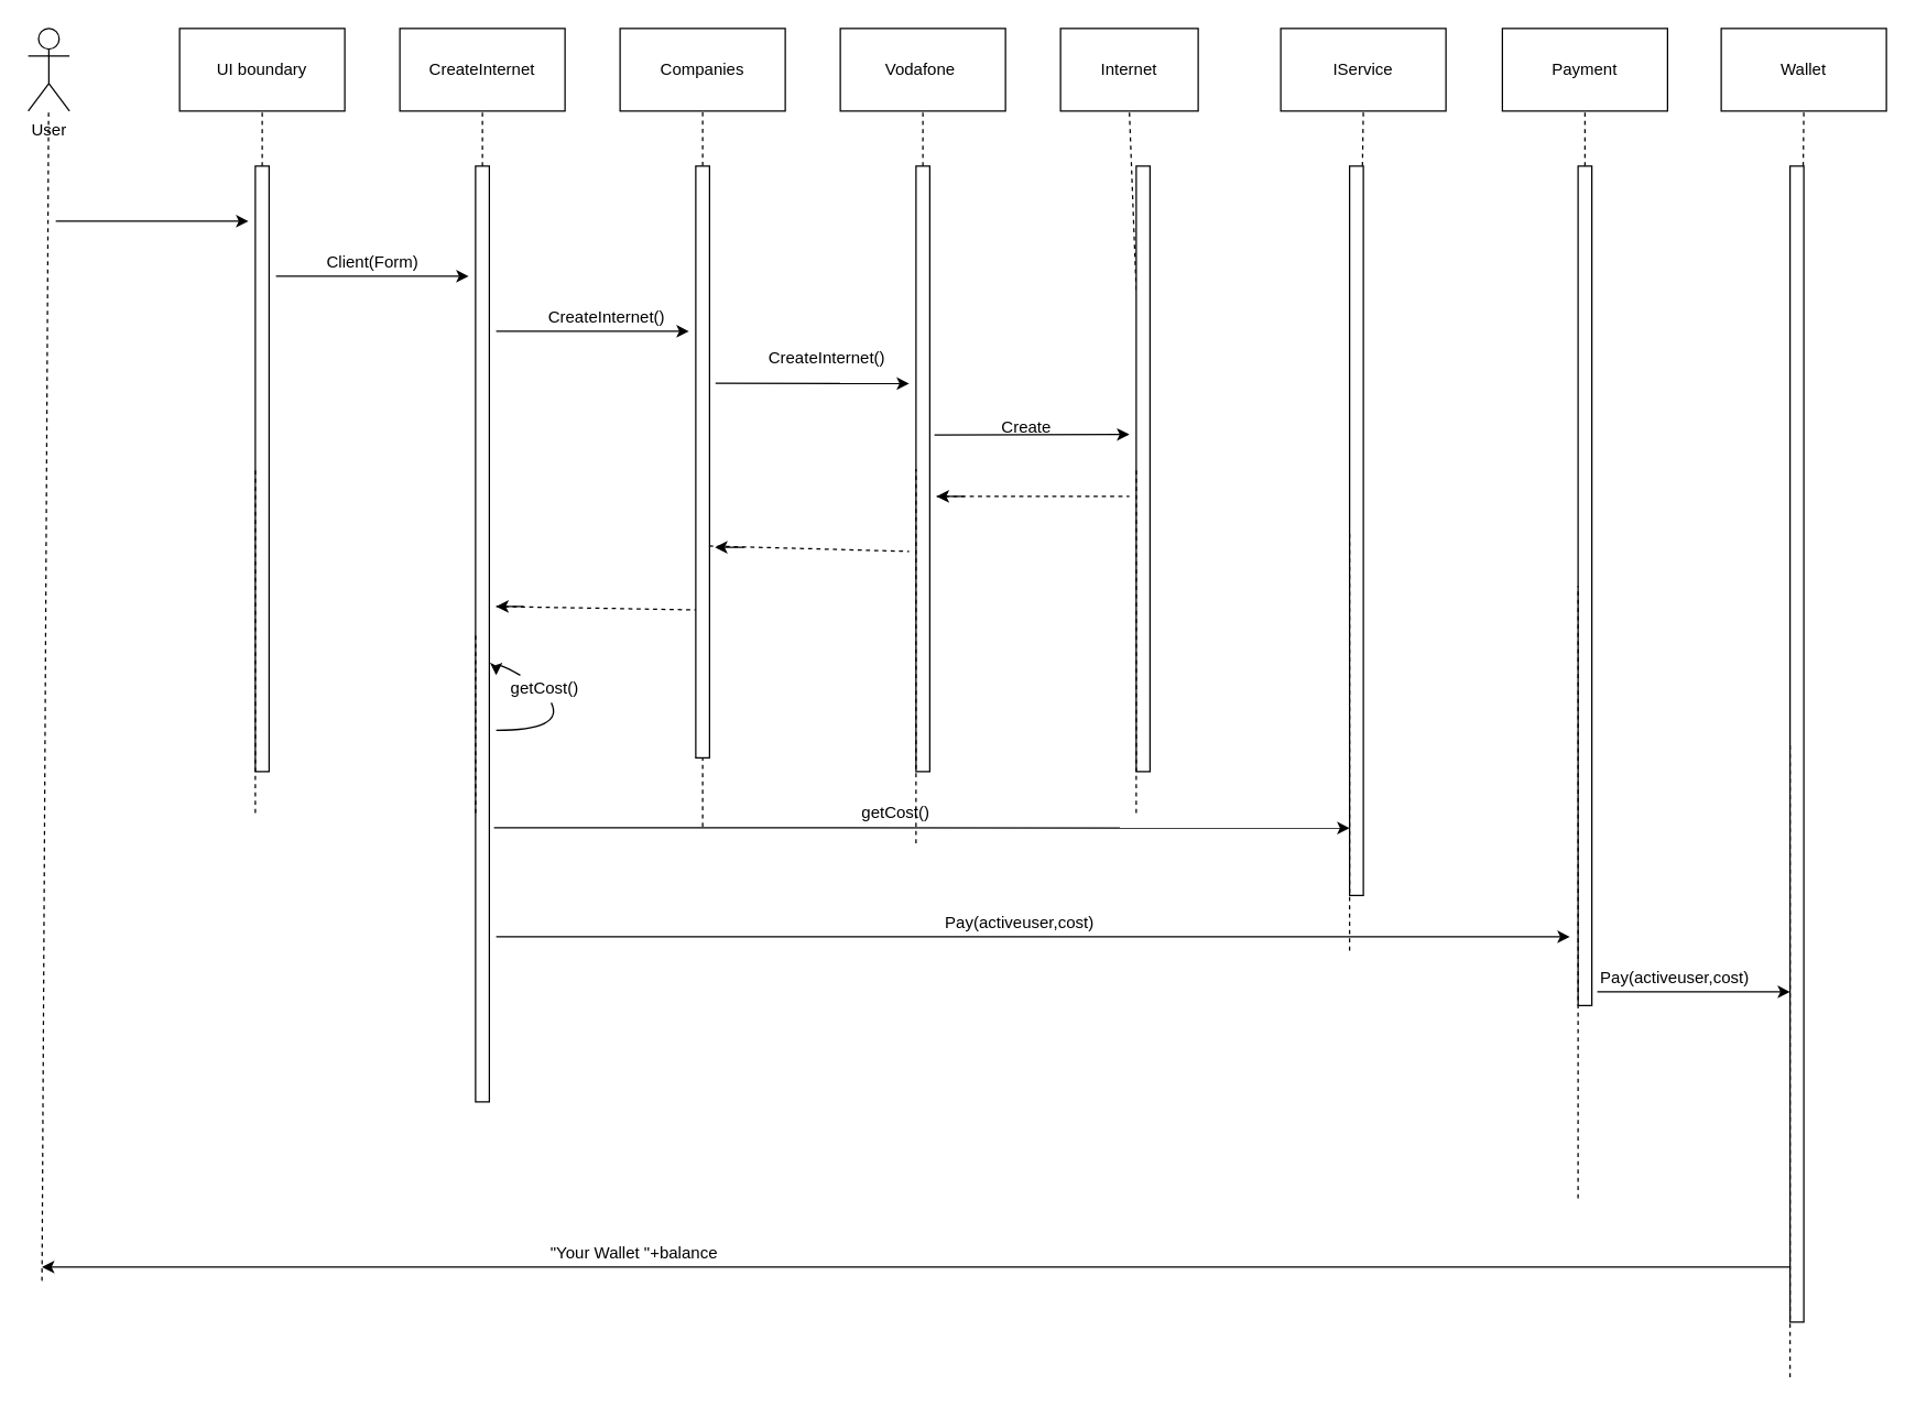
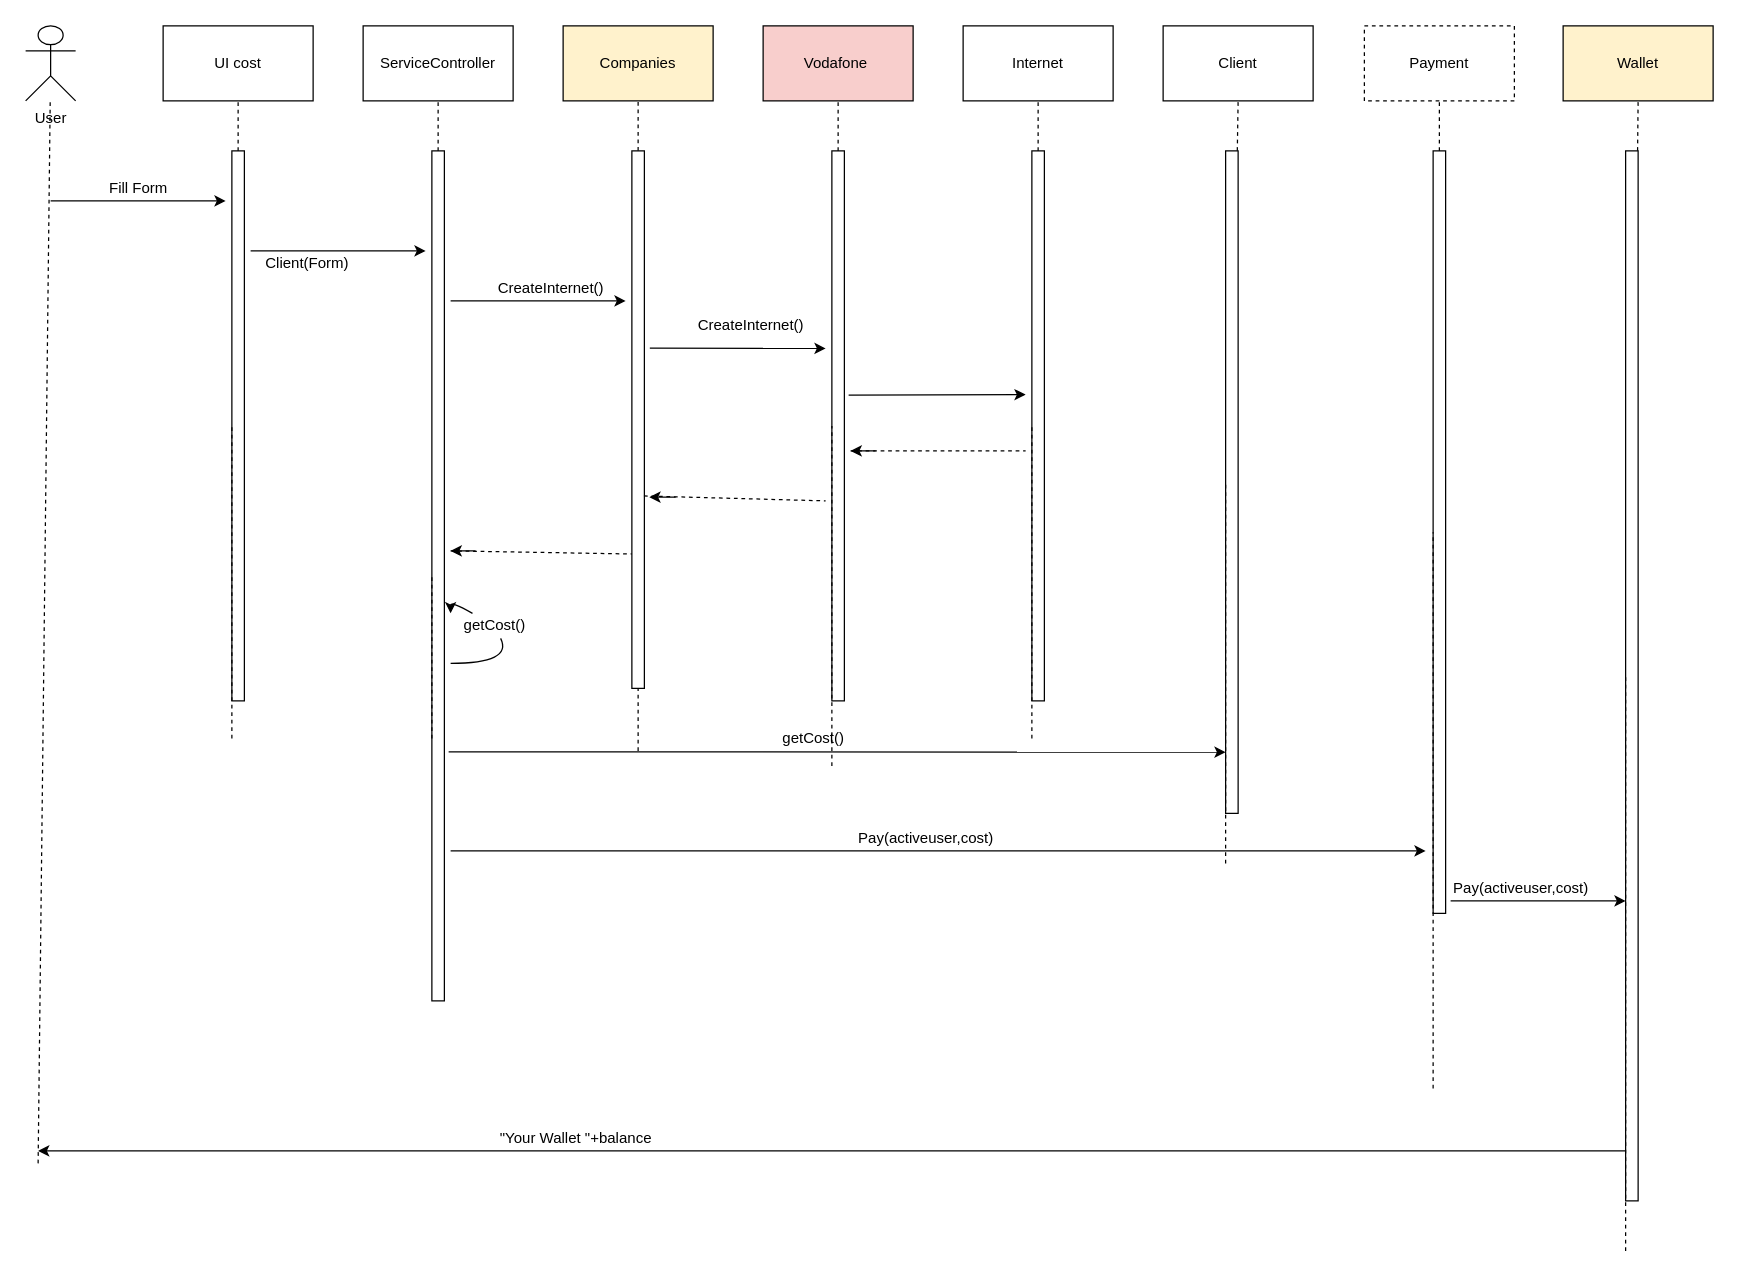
  <mxCell id="0" />
  <mxCell id="1" parent="0" />
- <mxCell id="2" value="Vodafone&amp;nbsp;" style="rounded=0;whiteSpace=wrap;html=1;" vertex="1" parent="1"><mxGeometry x="610" y="20" width="120" height="60" as="geometry" /></mxCell>
- <mxCell id="3" value="Companies" style="rounded=0;whiteSpace=wrap;html=1;" vertex="1" parent="1"><mxGeometry x="450" y="20" width="120" height="60" as="geometry" /></mxCell>
- <mxCell id="4" value="CreateInternet" style="rounded=0;whiteSpace=wrap;html=1;" vertex="1" parent="1"><mxGeometry x="290" y="20" width="120" height="60" as="geometry" /></mxCell>
- <mxCell id="5" value="UI boundary" style="rounded=0;whiteSpace=wrap;html=1;" vertex="1" parent="1"><mxGeometry x="130" y="20" width="120" height="60" as="geometry" /></mxCell>
- <mxCell id="6" value="User" style="shape=umlActor;verticalLabelPosition=bottom;verticalAlign=top;html=1;outlineConnect=0;" vertex="1" parent="1"><mxGeometry x="20" y="20" width="30" height="60" as="geometry" /></mxCell>
- <mxCell id="7" value="Internet" style="rounded=0;whiteSpace=wrap;html=1;" vertex="1" parent="1"><mxGeometry x="770" y="20" width="100" height="60" as="geometry" /></mxCell>
- <mxCell id="8" value="IService" style="rounded=0;whiteSpace=wrap;html=1;" vertex="1" parent="1"><mxGeometry x="930" y="20" width="120" height="60" as="geometry" /></mxCell>
- <mxCell id="9" value="Payment" style="rounded=0;whiteSpace=wrap;html=1;" vertex="1" parent="1"><mxGeometry x="1091" y="20" width="120" height="60" as="geometry" /></mxCell>
- <mxCell id="10" value="Wallet" style="rounded=0;whiteSpace=wrap;html=1;" vertex="1" parent="1"><mxGeometry x="1250" y="20" width="120" height="60" as="geometry" /></mxCell>
+ <mxCell id="2" value="Vodafone&amp;nbsp;" style="rounded=0;whiteSpace=wrap;html=1;fillColor=#f8cecc;" vertex="1" parent="1"><mxGeometry x="610" y="20" width="120" height="60" as="geometry" /></mxCell>
+ <mxCell id="3" value="Companies" style="rounded=0;whiteSpace=wrap;html=1;fillColor=#fff2cc;" vertex="1" parent="1"><mxGeometry x="450" y="20" width="120" height="60" as="geometry" /></mxCell>
+ <mxCell id="4" value="ServiceController" style="rounded=0;whiteSpace=wrap;html=1;" vertex="1" parent="1"><mxGeometry x="290" y="20" width="120" height="60" as="geometry" /></mxCell>
+ <mxCell id="5" value="UI cost" style="rounded=0;whiteSpace=wrap;html=1;" vertex="1" parent="1"><mxGeometry x="130" y="20" width="120" height="60" as="geometry" /></mxCell>
+ <mxCell id="6" value="User" style="shape=umlActor;verticalLabelPosition=bottom;verticalAlign=top;html=1;outlineConnect=0;" vertex="1" parent="1"><mxGeometry x="20" y="20" width="40" height="60" as="geometry" /></mxCell>
+ <mxCell id="7" value="Internet" style="rounded=0;whiteSpace=wrap;html=1;" vertex="1" parent="1"><mxGeometry x="770" y="20" width="120" height="60" as="geometry" /></mxCell>
+ <mxCell id="8" value="Client" style="rounded=0;whiteSpace=wrap;html=1;" vertex="1" parent="1"><mxGeometry x="930" y="20" width="120" height="60" as="geometry" /></mxCell>
+ <mxCell id="9" value="Payment" style="rounded=0;whiteSpace=wrap;html=1;dashed=1;" vertex="1" parent="1"><mxGeometry x="1091" y="20" width="120" height="60" as="geometry" /></mxCell>
+ <mxCell id="10" value="Wallet" style="rounded=0;whiteSpace=wrap;html=1;fillColor=#fff2cc;" vertex="1" parent="1"><mxGeometry x="1250" y="20" width="120" height="60" as="geometry" /></mxCell>
  <mxCell id="11" value="" style="endArrow=none;dashed=1;html=1;rounded=0;entryX=0.5;entryY=1;entryDx=0;entryDy=0;startArrow=none;" edge="1" parent="1" source="31" target="9"><mxGeometry width="50" height="50" relative="1" as="geometry"><mxPoint x="1151" y="600" as="sourcePoint" /><mxPoint x="960" y="220" as="targetPoint" /></mxGeometry></mxCell>
  <mxCell id="12" value="" style="endArrow=none;dashed=1;html=1;rounded=0;entryX=0.5;entryY=1;entryDx=0;entryDy=0;startArrow=none;" edge="1" parent="1" source="29" target="8"><mxGeometry width="50" height="50" relative="1" as="geometry"><mxPoint x="990" y="610" as="sourcePoint" /><mxPoint x="410" y="270" as="targetPoint" /></mxGeometry></mxCell>
  <mxCell id="13" value="" style="endArrow=none;dashed=1;html=1;rounded=0;entryX=0.5;entryY=1;entryDx=0;entryDy=0;startArrow=none;" edge="1" parent="1" source="27" target="7"><mxGeometry width="50" height="50" relative="1" as="geometry"><mxPoint x="830" y="590" as="sourcePoint" /><mxPoint x="410" y="270" as="targetPoint" /></mxGeometry></mxCell>
  <mxCell id="14" value="" style="endArrow=none;dashed=1;html=1;rounded=0;entryX=0.5;entryY=1;entryDx=0;entryDy=0;startArrow=none;" edge="1" parent="1" source="25" target="2"><mxGeometry width="50" height="50" relative="1" as="geometry"><mxPoint x="670" y="612.4" as="sourcePoint" /><mxPoint x="410" y="270" as="targetPoint" /></mxGeometry></mxCell>
  <mxCell id="15" value="" style="endArrow=none;dashed=1;html=1;rounded=0;entryX=0.5;entryY=1;entryDx=0;entryDy=0;" edge="1" parent="1" target="3"><mxGeometry width="50" height="50" relative="1" as="geometry"><mxPoint x="510" y="600" as="sourcePoint" /><mxPoint x="490" y="210" as="targetPoint" /></mxGeometry></mxCell>
  <mxCell id="16" value="" style="endArrow=none;dashed=1;html=1;rounded=0;entryX=0.5;entryY=1;entryDx=0;entryDy=0;startArrow=none;" edge="1" parent="1" source="22" target="4"><mxGeometry width="50" height="50" relative="1" as="geometry"><mxPoint x="350" y="600" as="sourcePoint" /><mxPoint x="410" y="270" as="targetPoint" /></mxGeometry></mxCell>
  <mxCell id="17" value="" style="endArrow=none;dashed=1;html=1;rounded=0;entryX=0.5;entryY=1;entryDx=0;entryDy=0;startArrow=none;" edge="1" parent="1" source="20" target="5"><mxGeometry width="50" height="50" relative="1" as="geometry"><mxPoint x="190" y="590" as="sourcePoint" /><mxPoint x="400" y="320" as="targetPoint" /></mxGeometry></mxCell>
  <mxCell id="18" value="" style="endArrow=none;dashed=1;html=1;rounded=0;entryX=0.5;entryY=1;entryDx=0;entryDy=0;startArrow=none;" edge="1" parent="1" source="33" target="10"><mxGeometry width="50" height="50" relative="1" as="geometry"><mxPoint x="1310" y="600" as="sourcePoint" /><mxPoint x="940" y="330" as="targetPoint" /></mxGeometry></mxCell>
  <mxCell id="19" value="" style="endArrow=none;dashed=1;html=1;rounded=0;" edge="1" parent="1" target="6"><mxGeometry width="50" height="50" relative="1" as="geometry"><mxPoint x="30" y="930" as="sourcePoint" /><mxPoint x="400" y="260" as="targetPoint" /></mxGeometry></mxCell>
  <mxCell id="20" value="" style="rounded=0;whiteSpace=wrap;html=1;direction=south;" vertex="1" parent="1"><mxGeometry x="185" y="120" width="10" height="440" as="geometry" /></mxCell>
  <mxCell id="21" value="" style="endArrow=none;dashed=1;html=1;rounded=0;entryX=0.5;entryY=1;entryDx=0;entryDy=0;" edge="1" parent="1" target="20"><mxGeometry width="50" height="50" relative="1" as="geometry"><mxPoint x="185" y="590" as="sourcePoint" /><mxPoint x="190" y="80" as="targetPoint" /></mxGeometry></mxCell>
  <mxCell id="22" value="" style="rounded=0;whiteSpace=wrap;html=1;direction=south;" vertex="1" parent="1"><mxGeometry x="345" y="120" width="10" height="680" as="geometry" /></mxCell>
  <mxCell id="23" value="" style="endArrow=none;dashed=1;html=1;rounded=0;entryX=0.5;entryY=1;entryDx=0;entryDy=0;" edge="1" parent="1" target="22"><mxGeometry width="50" height="50" relative="1" as="geometry"><mxPoint x="345" y="590" as="sourcePoint" /><mxPoint x="350" y="80" as="targetPoint" /></mxGeometry></mxCell>
  <mxCell id="24" value="" style="rounded=0;whiteSpace=wrap;html=1;direction=south;" vertex="1" parent="1"><mxGeometry x="505" y="120" width="10" height="430" as="geometry" /></mxCell>
  <mxCell id="25" value="" style="rounded=0;whiteSpace=wrap;html=1;direction=south;" vertex="1" parent="1"><mxGeometry x="665" y="120" width="10" height="440" as="geometry" /></mxCell>
  <mxCell id="26" value="" style="endArrow=none;dashed=1;html=1;rounded=0;entryX=0.5;entryY=1;entryDx=0;entryDy=0;" edge="1" parent="1" target="25"><mxGeometry width="50" height="50" relative="1" as="geometry"><mxPoint x="665" y="612" as="sourcePoint" /><mxPoint x="670" y="80" as="targetPoint" /></mxGeometry></mxCell>
  <mxCell id="27" value="" style="rounded=0;whiteSpace=wrap;html=1;direction=south;" vertex="1" parent="1"><mxGeometry x="825" y="120" width="10" height="440" as="geometry" /></mxCell>
  <mxCell id="28" value="" style="endArrow=none;dashed=1;html=1;rounded=0;entryX=0.5;entryY=1;entryDx=0;entryDy=0;" edge="1" parent="1" target="27"><mxGeometry width="50" height="50" relative="1" as="geometry"><mxPoint x="825" y="590" as="sourcePoint" /><mxPoint x="830" y="80" as="targetPoint" /></mxGeometry></mxCell>
  <mxCell id="29" value="" style="rounded=0;whiteSpace=wrap;html=1;direction=south;" vertex="1" parent="1"><mxGeometry x="980" y="120" width="10" height="530" as="geometry" /></mxCell>
  <mxCell id="30" value="" style="endArrow=none;dashed=1;html=1;rounded=0;entryX=0.5;entryY=1;entryDx=0;entryDy=0;" edge="1" parent="1" target="29"><mxGeometry width="50" height="50" relative="1" as="geometry"><mxPoint x="980" y="690" as="sourcePoint" /><mxPoint x="990" y="80" as="targetPoint" /><Array as="points" /></mxGeometry></mxCell>
  <mxCell id="31" value="" style="rounded=0;whiteSpace=wrap;html=1;direction=south;" vertex="1" parent="1"><mxGeometry x="1146" y="120" width="10" height="610" as="geometry" /></mxCell>
  <mxCell id="32" value="" style="endArrow=none;dashed=1;html=1;rounded=0;entryX=0.5;entryY=1;entryDx=0;entryDy=0;" edge="1" parent="1" target="31"><mxGeometry width="50" height="50" relative="1" as="geometry"><mxPoint x="1146" y="870" as="sourcePoint" /><mxPoint x="1151" y="80" as="targetPoint" /><Array as="points"><mxPoint x="1146" y="820" /></Array></mxGeometry></mxCell>
  <mxCell id="33" value="" style="rounded=0;whiteSpace=wrap;html=1;direction=south;" vertex="1" parent="1"><mxGeometry x="1300" y="120" width="10" height="840" as="geometry" /></mxCell>
  <mxCell id="34" value="" style="endArrow=none;dashed=1;html=1;rounded=0;entryX=0.5;entryY=1;entryDx=0;entryDy=0;" edge="1" parent="1" target="33"><mxGeometry width="50" height="50" relative="1" as="geometry"><mxPoint x="1300" y="1000" as="sourcePoint" /><mxPoint x="1310" y="80" as="targetPoint" /></mxGeometry></mxCell>
  <mxCell id="35" value="" style="endArrow=classic;html=1;rounded=0;" edge="1" parent="1"><mxGeometry width="50" height="50" relative="1" as="geometry"><mxPoint x="40" y="160" as="sourcePoint" /><mxPoint x="180" y="160" as="targetPoint" /></mxGeometry></mxCell>
  <mxCell id="36" value="" style="endArrow=classic;html=1;rounded=0;" edge="1" parent="1"><mxGeometry width="50" height="50" relative="1" as="geometry"><mxPoint x="200" y="200" as="sourcePoint" /><mxPoint x="340" y="200" as="targetPoint" /></mxGeometry></mxCell>
- <mxCell id="37" value="Client(Form)" style="text;html=1;align=center;verticalAlign=middle;resizable=0;points=[];autosize=1;strokeColor=none;fillColor=none;" vertex="1" parent="1"><mxGeometry x="230" y="180" width="80" height="20" as="geometry" /></mxCell>
+ <mxCell id="37" value="Client(Form)" style="text;html=1;align=center;verticalAlign=middle;resizable=0;points=[];autosize=1;strokeColor=none;fillColor=none;" vertex="1" parent="1"><mxGeometry x="205" y="200" width="80" height="20" as="geometry" /></mxCell>
+ <mxCell id="38" value="Fill Form" style="text;html=1;align=center;verticalAlign=middle;resizable=0;points=[];autosize=1;strokeColor=none;fillColor=none;" vertex="1" parent="1"><mxGeometry x="80" y="140" width="60" height="20" as="geometry" /></mxCell>
  <mxCell id="39" value="" style="endArrow=classic;html=1;rounded=0;" edge="1" parent="1"><mxGeometry width="50" height="50" relative="1" as="geometry"><mxPoint x="360" y="240" as="sourcePoint" /><mxPoint x="500" y="240" as="targetPoint" /></mxGeometry></mxCell>
  <mxCell id="40" value="CreateInternet()" style="text;html=1;align=center;verticalAlign=middle;resizable=0;points=[];autosize=1;strokeColor=none;fillColor=none;" vertex="1" parent="1"><mxGeometry x="390" y="220" width="100" height="20" as="geometry" /></mxCell>
  <mxCell id="41" value="" style="endArrow=classic;html=1;rounded=0;exitX=0.367;exitY=-0.435;exitDx=0;exitDy=0;exitPerimeter=0;" edge="1" parent="1" source="24"><mxGeometry width="50" height="50" relative="1" as="geometry"><mxPoint x="410" y="270" as="sourcePoint" /><mxPoint x="660" y="278" as="targetPoint" /></mxGeometry></mxCell>
  <mxCell id="42" value="CreateInternet()" style="text;html=1;align=center;verticalAlign=middle;resizable=0;points=[];autosize=1;strokeColor=none;fillColor=none;" vertex="1" parent="1"><mxGeometry x="550" y="250" width="100" height="20" as="geometry" /></mxCell>
  <mxCell id="43" value="" style="endArrow=none;dashed=1;html=1;rounded=0;exitX=0.642;exitY=0.035;exitDx=0;exitDy=0;exitPerimeter=0;" edge="1" parent="1" source="24"><mxGeometry width="50" height="50" relative="1" as="geometry"><mxPoint x="410" y="270" as="sourcePoint" /><mxPoint x="660" y="400" as="targetPoint" /></mxGeometry></mxCell>
  <mxCell id="44" value="" style="endArrow=classic;html=1;rounded=0;" edge="1" parent="1"><mxGeometry width="50" height="50" relative="1" as="geometry"><mxPoint x="540" y="397" as="sourcePoint" /><mxPoint x="519" y="397" as="targetPoint" /></mxGeometry></mxCell>
  <mxCell id="45" value="" style="endArrow=none;dashed=1;html=1;rounded=0;entryX=0.75;entryY=1;entryDx=0;entryDy=0;" edge="1" parent="1" target="24"><mxGeometry width="50" height="50" relative="1" as="geometry"><mxPoint x="360" y="440" as="sourcePoint" /><mxPoint x="660" y="220" as="targetPoint" /></mxGeometry></mxCell>
  <mxCell id="46" value="" style="endArrow=classic;html=1;rounded=0;exitX=0.444;exitY=-0.341;exitDx=0;exitDy=0;exitPerimeter=0;" edge="1" parent="1" source="25"><mxGeometry width="50" height="50" relative="1" as="geometry"><mxPoint x="850" y="290" as="sourcePoint" /><mxPoint x="820" y="315" as="targetPoint" /></mxGeometry></mxCell>
- <mxCell id="47" value="Create" style="text;html=1;align=center;verticalAlign=middle;resizable=0;points=[];autosize=1;strokeColor=none;fillColor=none;" vertex="1" parent="1"><mxGeometry x="720" y="300" width="50" height="20" as="geometry" /></mxCell>
  <mxCell id="48" value="" style="endArrow=none;dashed=1;html=1;rounded=0;" edge="1" parent="1"><mxGeometry width="50" height="50" relative="1" as="geometry"><mxPoint x="680" y="360" as="sourcePoint" /><mxPoint x="820" y="360" as="targetPoint" /></mxGeometry></mxCell>
  <mxCell id="49" value="" style="endArrow=classic;html=1;rounded=0;" edge="1" parent="1"><mxGeometry width="50" height="50" relative="1" as="geometry"><mxPoint x="380" y="440" as="sourcePoint" /><mxPoint x="360" y="440" as="targetPoint" /><Array as="points" /></mxGeometry></mxCell>
  <mxCell id="50" value="" style="endArrow=classic;html=1;rounded=0;" edge="1" parent="1"><mxGeometry width="50" height="50" relative="1" as="geometry"><mxPoint x="700" y="360" as="sourcePoint" /><mxPoint x="680" y="360" as="targetPoint" /></mxGeometry></mxCell>
  <mxCell id="51" value="" style="curved=1;endArrow=classic;html=1;rounded=0;startArrow=none;" edge="1" parent="1" source="52"><mxGeometry width="50" height="50" relative="1" as="geometry"><mxPoint x="360" y="530" as="sourcePoint" /><mxPoint x="360" y="490" as="targetPoint" /><Array as="points"><mxPoint x="360" y="480" /></Array></mxGeometry></mxCell>
  <mxCell id="52" value="getCost()" style="text;html=1;align=center;verticalAlign=middle;resizable=0;points=[];autosize=1;strokeColor=none;fillColor=none;" vertex="1" parent="1"><mxGeometry x="360" y="490" width="70" height="20" as="geometry" /></mxCell>
  <mxCell id="53" value="" style="curved=1;endArrow=none;html=1;rounded=0;" edge="1" parent="1" target="52"><mxGeometry width="50" height="50" relative="1" as="geometry"><mxPoint x="360" y="530" as="sourcePoint" /><mxPoint x="360" y="490" as="targetPoint" /><Array as="points"><mxPoint x="410" y="530" /></Array></mxGeometry></mxCell>
  <mxCell id="54" value="" style="endArrow=classic;html=1;rounded=0;exitX=0.707;exitY=-0.341;exitDx=0;exitDy=0;exitPerimeter=0;" edge="1" parent="1" source="22"><mxGeometry width="50" height="50" relative="1" as="geometry"><mxPoint x="450" y="430" as="sourcePoint" /><mxPoint x="980" y="601" as="targetPoint" /></mxGeometry></mxCell>
  <mxCell id="55" value="getCost()" style="text;html=1;align=center;verticalAlign=middle;resizable=0;points=[];autosize=1;strokeColor=none;fillColor=none;" vertex="1" parent="1"><mxGeometry x="615" y="580" width="70" height="20" as="geometry" /></mxCell>
  <mxCell id="56" value="" style="endArrow=classic;html=1;rounded=0;" edge="1" parent="1"><mxGeometry width="50" height="50" relative="1" as="geometry"><mxPoint x="360" y="680" as="sourcePoint" /><mxPoint x="1140" y="680" as="targetPoint" /></mxGeometry></mxCell>
  <mxCell id="57" value="Pay(activeuser,cost)" style="text;html=1;align=center;verticalAlign=middle;resizable=0;points=[];autosize=1;strokeColor=none;fillColor=none;" vertex="1" parent="1"><mxGeometry x="680" y="660" width="120" height="20" as="geometry" /></mxCell>
  <mxCell id="58" value="" style="endArrow=classic;html=1;rounded=0;" edge="1" parent="1"><mxGeometry width="50" height="50" relative="1" as="geometry"><mxPoint x="1160" y="720" as="sourcePoint" /><mxPoint x="1300" y="720" as="targetPoint" /></mxGeometry></mxCell>
  <mxCell id="59" value="Pay(activeuser,cost)" style="text;html=1;align=center;verticalAlign=middle;resizable=0;points=[];autosize=1;strokeColor=none;fillColor=none;" vertex="1" parent="1"><mxGeometry x="1156" y="700" width="120" height="20" as="geometry" /></mxCell>
  <mxCell id="60" value="" style="endArrow=classic;html=1;rounded=0;" edge="1" parent="1"><mxGeometry width="50" height="50" relative="1" as="geometry"><mxPoint x="1300" y="920" as="sourcePoint" /><mxPoint x="30" y="920" as="targetPoint" /></mxGeometry></mxCell>
  <mxCell id="61" value="&quot;Your Wallet &quot;+balance" style="text;html=1;align=center;verticalAlign=middle;resizable=0;points=[];autosize=1;strokeColor=none;fillColor=none;" vertex="1" parent="1"><mxGeometry x="390" y="900" width="140" height="20" as="geometry" /></mxCell>
